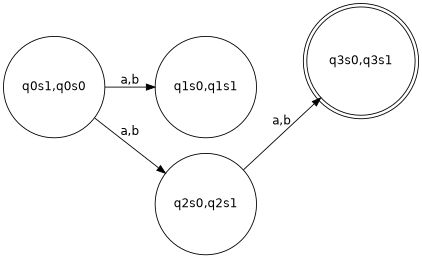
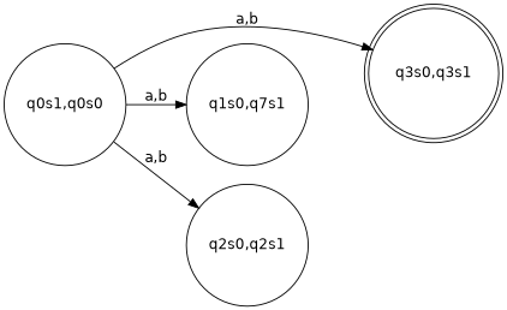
  digraph {
    fontname="DejaVu Sans"
    rankdir=LR
    node [fontname="DejaVu Sans" shape=circle]
    edge [fontname="DejaVu Sans"]
    "q3s0,q3s1" [shape=doublecircle]
    "q0s1,q0s0"
-   "q1s0,q1s1"
+   "q1s0,q1s1" [label="q1s0,q7s1"]
    "q2s0,q2s1"
    "q0s1,q0s0" -> "q1s0,q1s1" [label="a,b"]
    "q0s1,q0s0" -> "q2s0,q2s1" [label="a,b"]
-   "q2s0,q2s1" -> "q3s0,q3s1" [label="a,b"]
+   "q0s1,q0s0" -> "q3s0,q3s1" [label="a,b"]
  }
